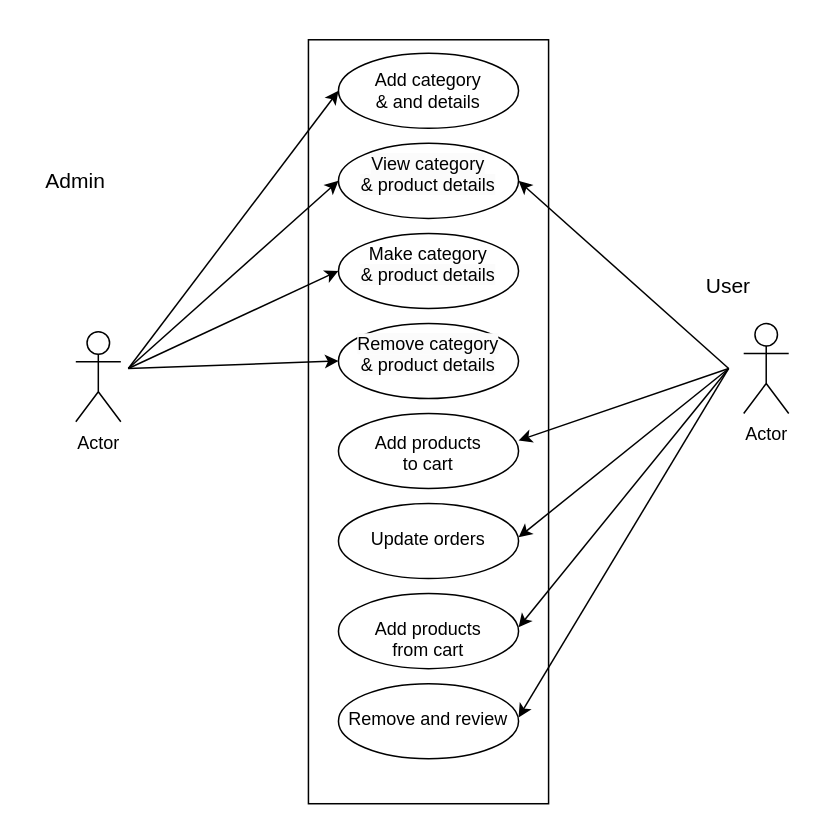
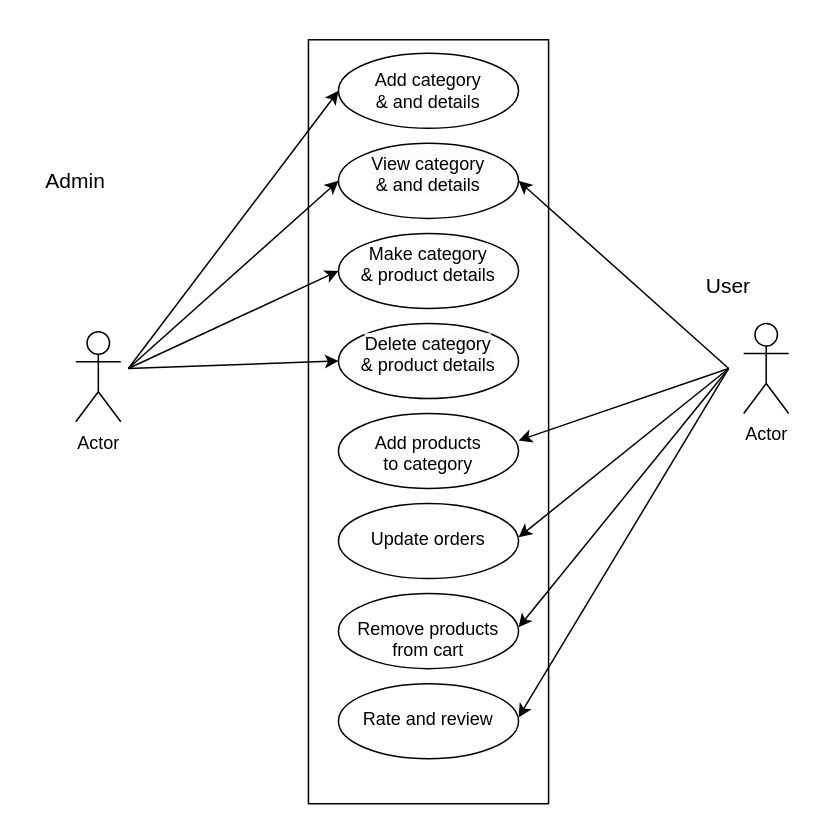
  <mxCell id="0" />
  <mxCell id="1" parent="0" />
  <mxCell id="2" value="" style="rounded=0;whiteSpace=wrap;html=1;" vertex="1" parent="1"><mxGeometry x="205" y="26" width="160" height="509" as="geometry" /></mxCell>
  <mxCell id="3" value="" style="ellipse;whiteSpace=wrap;html=1;align=left;" vertex="1" parent="1"><mxGeometry x="225" y="35" width="120" height="50" as="geometry" /></mxCell>
  <mxCell id="4" value="" style="ellipse;whiteSpace=wrap;html=1;" vertex="1" parent="1"><mxGeometry x="225" y="95" width="120" height="50" as="geometry" /></mxCell>
  <mxCell id="5" value="" style="ellipse;whiteSpace=wrap;html=1;" vertex="1" parent="1"><mxGeometry x="225" y="275" width="120" height="50" as="geometry" /></mxCell>
  <mxCell id="6" value="" style="ellipse;whiteSpace=wrap;html=1;" vertex="1" parent="1"><mxGeometry x="225" y="215" width="120" height="50" as="geometry" /></mxCell>
  <mxCell id="7" value="" style="ellipse;whiteSpace=wrap;html=1;" vertex="1" parent="1"><mxGeometry x="225" y="335" width="120" height="50" as="geometry" /></mxCell>
  <mxCell id="8" value="" style="ellipse;whiteSpace=wrap;html=1;" vertex="1" parent="1"><mxGeometry x="225" y="155" width="120" height="50" as="geometry" /></mxCell>
  <mxCell id="9" value="" style="ellipse;whiteSpace=wrap;html=1;" vertex="1" parent="1"><mxGeometry x="225" y="395" width="120" height="50" as="geometry" /></mxCell>
  <mxCell id="10" value="&lt;font style=&quot;font-size: 14px;&quot;&gt;User&lt;/font&gt;" style="text;strokeColor=none;align=center;fillColor=none;html=1;verticalAlign=middle;whiteSpace=wrap;rounded=0;" vertex="1" parent="1"><mxGeometry x="455" y="175" width="60" height="30" as="geometry" /></mxCell>
  <mxCell id="11" value="&lt;font style=&quot;font-size: 14px;&quot;&gt;Admin&lt;/font&gt;" style="text;strokeColor=none;align=center;fillColor=none;html=1;verticalAlign=middle;whiteSpace=wrap;rounded=0;" vertex="1" parent="1"><mxGeometry x="20" y="105" width="60" height="30" as="geometry" /></mxCell>
  <mxCell id="12" value="" style="ellipse;whiteSpace=wrap;html=1;" vertex="1" parent="1"><mxGeometry x="225" y="455" width="120" height="50" as="geometry" /></mxCell>
  <mxCell id="13" value="Actor" style="shape=umlActor;verticalLabelPosition=bottom;verticalAlign=top;html=1;outlineConnect=0;" vertex="1" parent="1"><mxGeometry x="50" y="220.5" width="30" height="60" as="geometry" /></mxCell>
  <mxCell id="14" value="Actor" style="shape=umlActor;verticalLabelPosition=bottom;verticalAlign=top;html=1;outlineConnect=0;" vertex="1" parent="1"><mxGeometry x="495" y="215" width="30" height="60" as="geometry" /></mxCell>
  <mxCell id="15" value="Add category &lt;br&gt;&amp;amp; and details" style="text;strokeColor=none;align=center;fillColor=none;html=1;verticalAlign=middle;whiteSpace=wrap;rounded=0;" vertex="1" parent="1"><mxGeometry x="245" y="20" width="80" height="80" as="geometry" /></mxCell>
- <mxCell id="16" value="&lt;span style=&quot;color: rgb(0, 0, 0); font-family: Helvetica; font-size: 12px; font-style: normal; font-variant-ligatures: normal; font-variant-caps: normal; font-weight: 400; letter-spacing: normal; orphans: 2; text-indent: 0px; text-transform: none; widows: 2; word-spacing: 0px; -webkit-text-stroke-width: 0px; background-color: rgb(251, 251, 251); text-decoration-thickness: initial; text-decoration-style: initial; text-decoration-color: initial; float: none; display: inline !important;&quot;&gt;View category&lt;/span&gt;&lt;br style=&quot;border-color: var(--border-color); color: rgb(0, 0, 0); font-family: Helvetica; font-size: 12px; font-style: normal; font-variant-ligatures: normal; font-variant-caps: normal; font-weight: 400; letter-spacing: normal; orphans: 2; text-indent: 0px; text-transform: none; widows: 2; word-spacing: 0px; -webkit-text-stroke-width: 0px; background-color: rgb(251, 251, 251); text-decoration-thickness: initial; text-decoration-style: initial; text-decoration-color: initial;&quot;&gt;&lt;span style=&quot;color: rgb(0, 0, 0); font-family: Helvetica; font-size: 12px; font-style: normal; font-variant-ligatures: normal; font-variant-caps: normal; font-weight: 400; letter-spacing: normal; orphans: 2; text-indent: 0px; text-transform: none; widows: 2; word-spacing: 0px; -webkit-text-stroke-width: 0px; background-color: rgb(251, 251, 251); text-decoration-thickness: initial; text-decoration-style: initial; text-decoration-color: initial; float: none; display: inline !important;&quot;&gt;&amp;amp; product details&lt;/span&gt;" style="text;whiteSpace=wrap;html=1;align=center;" vertex="1" parent="1"><mxGeometry x="225" y="95" width="120" height="50" as="geometry" /></mxCell>
+ <mxCell id="16" value="&lt;span style=&quot;color: rgb(0, 0, 0); font-family: Helvetica; font-size: 12px; font-style: normal; font-variant-ligatures: normal; font-variant-caps: normal; font-weight: 400; letter-spacing: normal; orphans: 2; text-indent: 0px; text-transform: none; widows: 2; word-spacing: 0px; -webkit-text-stroke-width: 0px; background-color: rgb(251, 251, 251); text-decoration-thickness: initial; text-decoration-style: initial; text-decoration-color: initial; float: none; display: inline !important;&quot;&gt;View category&lt;/span&gt;&lt;br style=&quot;border-color: var(--border-color); color: rgb(0, 0, 0); font-family: Helvetica; font-size: 12px; font-style: normal; font-variant-ligatures: normal; font-variant-caps: normal; font-weight: 400; letter-spacing: normal; orphans: 2; text-indent: 0px; text-transform: none; widows: 2; word-spacing: 0px; -webkit-text-stroke-width: 0px; background-color: rgb(251, 251, 251); text-decoration-thickness: initial; text-decoration-style: initial; text-decoration-color: initial;&quot;&gt;&lt;span style=&quot;color: rgb(0, 0, 0); font-family: Helvetica; font-size: 12px; font-style: normal; font-variant-ligatures: normal; font-variant-caps: normal; font-weight: 400; letter-spacing: normal; orphans: 2; text-indent: 0px; text-transform: none; widows: 2; word-spacing: 0px; -webkit-text-stroke-width: 0px; background-color: rgb(251, 251, 251); text-decoration-thickness: initial; text-decoration-style: initial; text-decoration-color: initial; float: none; display: inline !important;&quot;&gt;&amp;amp; and details&lt;/span&gt;" style="text;whiteSpace=wrap;html=1;align=center;" vertex="1" parent="1"><mxGeometry x="225" y="95" width="120" height="50" as="geometry" /></mxCell>
  <mxCell id="17" value="&lt;div style=&quot;&quot;&gt;Make category&lt;/div&gt;&lt;span style=&quot;color: rgb(0, 0, 0); font-family: Helvetica; font-size: 12px; font-style: normal; font-variant-ligatures: normal; font-variant-caps: normal; font-weight: 400; letter-spacing: normal; orphans: 2; text-indent: 0px; text-transform: none; widows: 2; word-spacing: 0px; -webkit-text-stroke-width: 0px; background-color: rgb(251, 251, 251); text-decoration-thickness: initial; text-decoration-style: initial; text-decoration-color: initial; float: none; display: inline !important;&quot;&gt;&amp;amp; product details&lt;/span&gt;" style="text;whiteSpace=wrap;html=1;align=center;" vertex="1" parent="1"><mxGeometry x="225" y="155" width="120" height="50" as="geometry" /></mxCell>
- <mxCell id="18" value="&lt;span style=&quot;color: rgb(0, 0, 0); font-family: Helvetica; font-size: 12px; font-style: normal; font-variant-ligatures: normal; font-variant-caps: normal; font-weight: 400; letter-spacing: normal; orphans: 2; text-indent: 0px; text-transform: none; widows: 2; word-spacing: 0px; -webkit-text-stroke-width: 0px; background-color: rgb(251, 251, 251); text-decoration-thickness: initial; text-decoration-style: initial; text-decoration-color: initial; float: none; display: inline !important;&quot;&gt;Remove category&lt;/span&gt;&lt;br style=&quot;border-color: var(--border-color); color: rgb(0, 0, 0); font-family: Helvetica; font-size: 12px; font-style: normal; font-variant-ligatures: normal; font-variant-caps: normal; font-weight: 400; letter-spacing: normal; orphans: 2; text-indent: 0px; text-transform: none; widows: 2; word-spacing: 0px; -webkit-text-stroke-width: 0px; background-color: rgb(251, 251, 251); text-decoration-thickness: initial; text-decoration-style: initial; text-decoration-color: initial;&quot;&gt;&lt;span style=&quot;color: rgb(0, 0, 0); font-family: Helvetica; font-size: 12px; font-style: normal; font-variant-ligatures: normal; font-variant-caps: normal; font-weight: 400; letter-spacing: normal; orphans: 2; text-indent: 0px; text-transform: none; widows: 2; word-spacing: 0px; -webkit-text-stroke-width: 0px; background-color: rgb(251, 251, 251); text-decoration-thickness: initial; text-decoration-style: initial; text-decoration-color: initial; float: none; display: inline !important;&quot;&gt;&amp;amp; product details&lt;/span&gt;" style="text;whiteSpace=wrap;html=1;align=center;" vertex="1" parent="1"><mxGeometry x="225" y="215" width="120" height="50" as="geometry" /></mxCell>
- <mxCell id="19" value="&lt;div style=&quot;&quot;&gt;Add products&lt;/div&gt;&lt;div style=&quot;&quot;&gt;to cart&lt;/div&gt;" style="text;whiteSpace=wrap;html=1;align=center;" vertex="1" parent="1"><mxGeometry x="225" y="280.5" width="120" height="50" as="geometry" /></mxCell>
+ <mxCell id="18" value="&lt;span style=&quot;color: rgb(0, 0, 0); font-family: Helvetica; font-size: 12px; font-style: normal; font-variant-ligatures: normal; font-variant-caps: normal; font-weight: 400; letter-spacing: normal; orphans: 2; text-indent: 0px; text-transform: none; widows: 2; word-spacing: 0px; -webkit-text-stroke-width: 0px; background-color: rgb(251, 251, 251); text-decoration-thickness: initial; text-decoration-style: initial; text-decoration-color: initial; float: none; display: inline !important;&quot;&gt;Delete category&lt;/span&gt;&lt;br style=&quot;border-color: var(--border-color); color: rgb(0, 0, 0); font-family: Helvetica; font-size: 12px; font-style: normal; font-variant-ligatures: normal; font-variant-caps: normal; font-weight: 400; letter-spacing: normal; orphans: 2; text-indent: 0px; text-transform: none; widows: 2; word-spacing: 0px; -webkit-text-stroke-width: 0px; background-color: rgb(251, 251, 251); text-decoration-thickness: initial; text-decoration-style: initial; text-decoration-color: initial;&quot;&gt;&lt;span style=&quot;color: rgb(0, 0, 0); font-family: Helvetica; font-size: 12px; font-style: normal; font-variant-ligatures: normal; font-variant-caps: normal; font-weight: 400; letter-spacing: normal; orphans: 2; text-indent: 0px; text-transform: none; widows: 2; word-spacing: 0px; -webkit-text-stroke-width: 0px; background-color: rgb(251, 251, 251); text-decoration-thickness: initial; text-decoration-style: initial; text-decoration-color: initial; float: none; display: inline !important;&quot;&gt;&amp;amp; product details&lt;/span&gt;" style="text;whiteSpace=wrap;html=1;align=center;" vertex="1" parent="1"><mxGeometry x="225" y="215" width="120" height="50" as="geometry" /></mxCell>
+ <mxCell id="19" value="&lt;div style=&quot;&quot;&gt;Add products&lt;/div&gt;&lt;div style=&quot;&quot;&gt;to category&lt;/div&gt;" style="text;whiteSpace=wrap;html=1;align=center;" vertex="1" parent="1"><mxGeometry x="225" y="280.5" width="120" height="50" as="geometry" /></mxCell>
  <mxCell id="20" value="&lt;div style=&quot;&quot;&gt;&lt;span style=&quot;background-color: initial;&quot;&gt;Update orders&lt;/span&gt;&lt;/div&gt;" style="text;whiteSpace=wrap;html=1;align=center;" vertex="1" parent="1"><mxGeometry x="225" y="345" width="120" height="50" as="geometry" /></mxCell>
- <mxCell id="21" value="&lt;div style=&quot;&quot;&gt;&lt;span style=&quot;background-color: initial;&quot;&gt;Add products&lt;/span&gt;&lt;/div&gt;&lt;div style=&quot;&quot;&gt;from cart&lt;/div&gt;" style="text;whiteSpace=wrap;html=1;align=center;" vertex="1" parent="1"><mxGeometry x="225" y="405" width="120" height="50" as="geometry" /></mxCell>
- <mxCell id="22" value="&lt;div style=&quot;&quot;&gt;&lt;span style=&quot;background-color: initial;&quot;&gt;Remove and review&lt;/span&gt;&lt;/div&gt;" style="text;whiteSpace=wrap;html=1;align=center;" vertex="1" parent="1"><mxGeometry x="225" y="465" width="120" height="50" as="geometry" /></mxCell>
+ <mxCell id="21" value="&lt;div style=&quot;&quot;&gt;&lt;span style=&quot;background-color: initial;&quot;&gt;Remove products&lt;/span&gt;&lt;/div&gt;&lt;div style=&quot;&quot;&gt;from cart&lt;/div&gt;" style="text;whiteSpace=wrap;html=1;align=center;" vertex="1" parent="1"><mxGeometry x="225" y="405" width="120" height="50" as="geometry" /></mxCell>
+ <mxCell id="22" value="&lt;div style=&quot;&quot;&gt;&lt;span style=&quot;background-color: initial;&quot;&gt;Rate and review&lt;/span&gt;&lt;/div&gt;" style="text;whiteSpace=wrap;html=1;align=center;" vertex="1" parent="1"><mxGeometry x="225" y="465" width="120" height="50" as="geometry" /></mxCell>
  <mxCell id="23" value="" style="endArrow=classic;html=1;rounded=0;entryX=0;entryY=0.5;entryDx=0;entryDy=0;" edge="1" parent="1" target="3"><mxGeometry width="50" height="50" relative="1" as="geometry"><mxPoint x="85" y="245" as="sourcePoint" /><mxPoint x="135" y="195" as="targetPoint" /></mxGeometry></mxCell>
  <mxCell id="24" value="" style="endArrow=classic;html=1;rounded=0;entryX=0;entryY=0.5;entryDx=0;entryDy=0;" edge="1" parent="1" target="16"><mxGeometry width="50" height="50" relative="1" as="geometry"><mxPoint x="85" y="245" as="sourcePoint" /><mxPoint x="239" y="81" as="targetPoint" /></mxGeometry></mxCell>
  <mxCell id="25" value="" style="endArrow=classic;html=1;rounded=0;entryX=0;entryY=0.5;entryDx=0;entryDy=0;" edge="1" parent="1" target="17"><mxGeometry width="50" height="50" relative="1" as="geometry"><mxPoint x="85" y="245" as="sourcePoint" /><mxPoint x="249" y="91" as="targetPoint" /></mxGeometry></mxCell>
  <mxCell id="26" value="" style="endArrow=classic;html=1;rounded=0;entryX=0;entryY=0.5;entryDx=0;entryDy=0;" edge="1" parent="1" target="18"><mxGeometry width="50" height="50" relative="1" as="geometry"><mxPoint x="85" y="245" as="sourcePoint" /><mxPoint x="259" y="101" as="targetPoint" /></mxGeometry></mxCell>
  <mxCell id="27" value="" style="endArrow=classic;html=1;rounded=0;entryX=1;entryY=0.25;entryDx=0;entryDy=0;" edge="1" parent="1" target="19"><mxGeometry width="50" height="50" relative="1" as="geometry"><mxPoint x="485" y="245" as="sourcePoint" /><mxPoint x="269" y="111" as="targetPoint" /></mxGeometry></mxCell>
  <mxCell id="28" value="" style="endArrow=classic;html=1;rounded=0;entryX=1;entryY=0.5;entryDx=0;entryDy=0;" edge="1" parent="1" target="16"><mxGeometry width="50" height="50" relative="1" as="geometry"><mxPoint x="485" y="245" as="sourcePoint" /><mxPoint x="279" y="121" as="targetPoint" /></mxGeometry></mxCell>
  <mxCell id="29" value="" style="endArrow=classic;html=1;rounded=0;entryX=1;entryY=0.25;entryDx=0;entryDy=0;" edge="1" parent="1" target="21"><mxGeometry width="50" height="50" relative="1" as="geometry"><mxPoint x="485" y="245" as="sourcePoint" /><mxPoint x="289" y="131" as="targetPoint" /></mxGeometry></mxCell>
  <mxCell id="30" value="" style="endArrow=classic;html=1;rounded=0;entryX=1;entryY=0.25;entryDx=0;entryDy=0;" edge="1" parent="1" target="20"><mxGeometry width="50" height="50" relative="1" as="geometry"><mxPoint x="485" y="245" as="sourcePoint" /><mxPoint x="299" y="141" as="targetPoint" /></mxGeometry></mxCell>
  <mxCell id="31" value="" style="endArrow=classic;html=1;rounded=0;entryX=1;entryY=0.25;entryDx=0;entryDy=0;" edge="1" parent="1" target="22"><mxGeometry width="50" height="50" relative="1" as="geometry"><mxPoint x="485" y="245" as="sourcePoint" /><mxPoint x="309" y="151" as="targetPoint" /></mxGeometry></mxCell>
